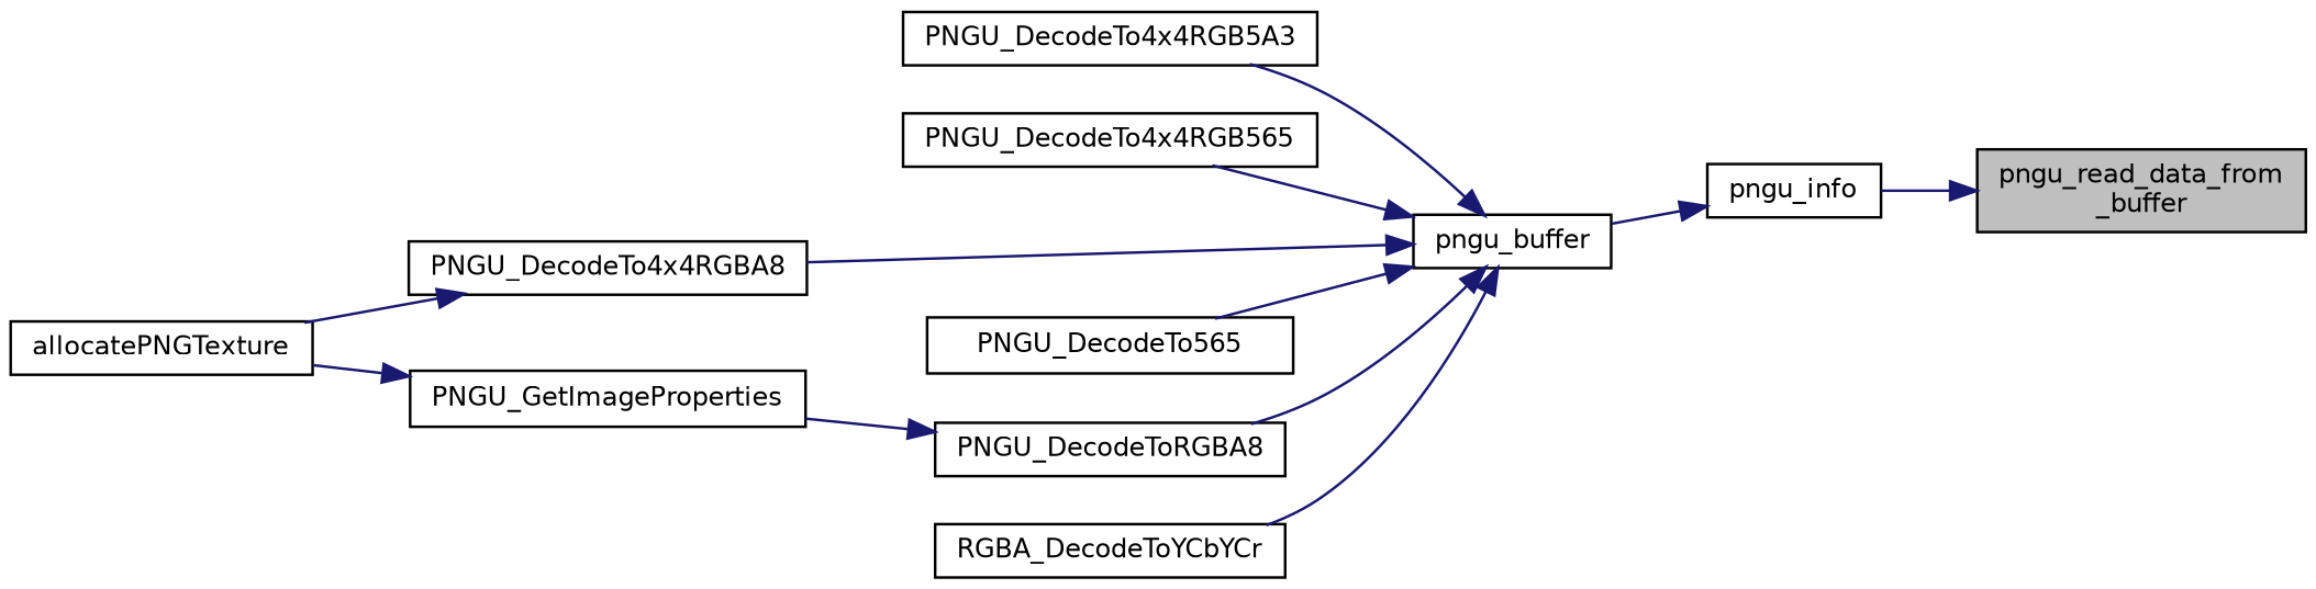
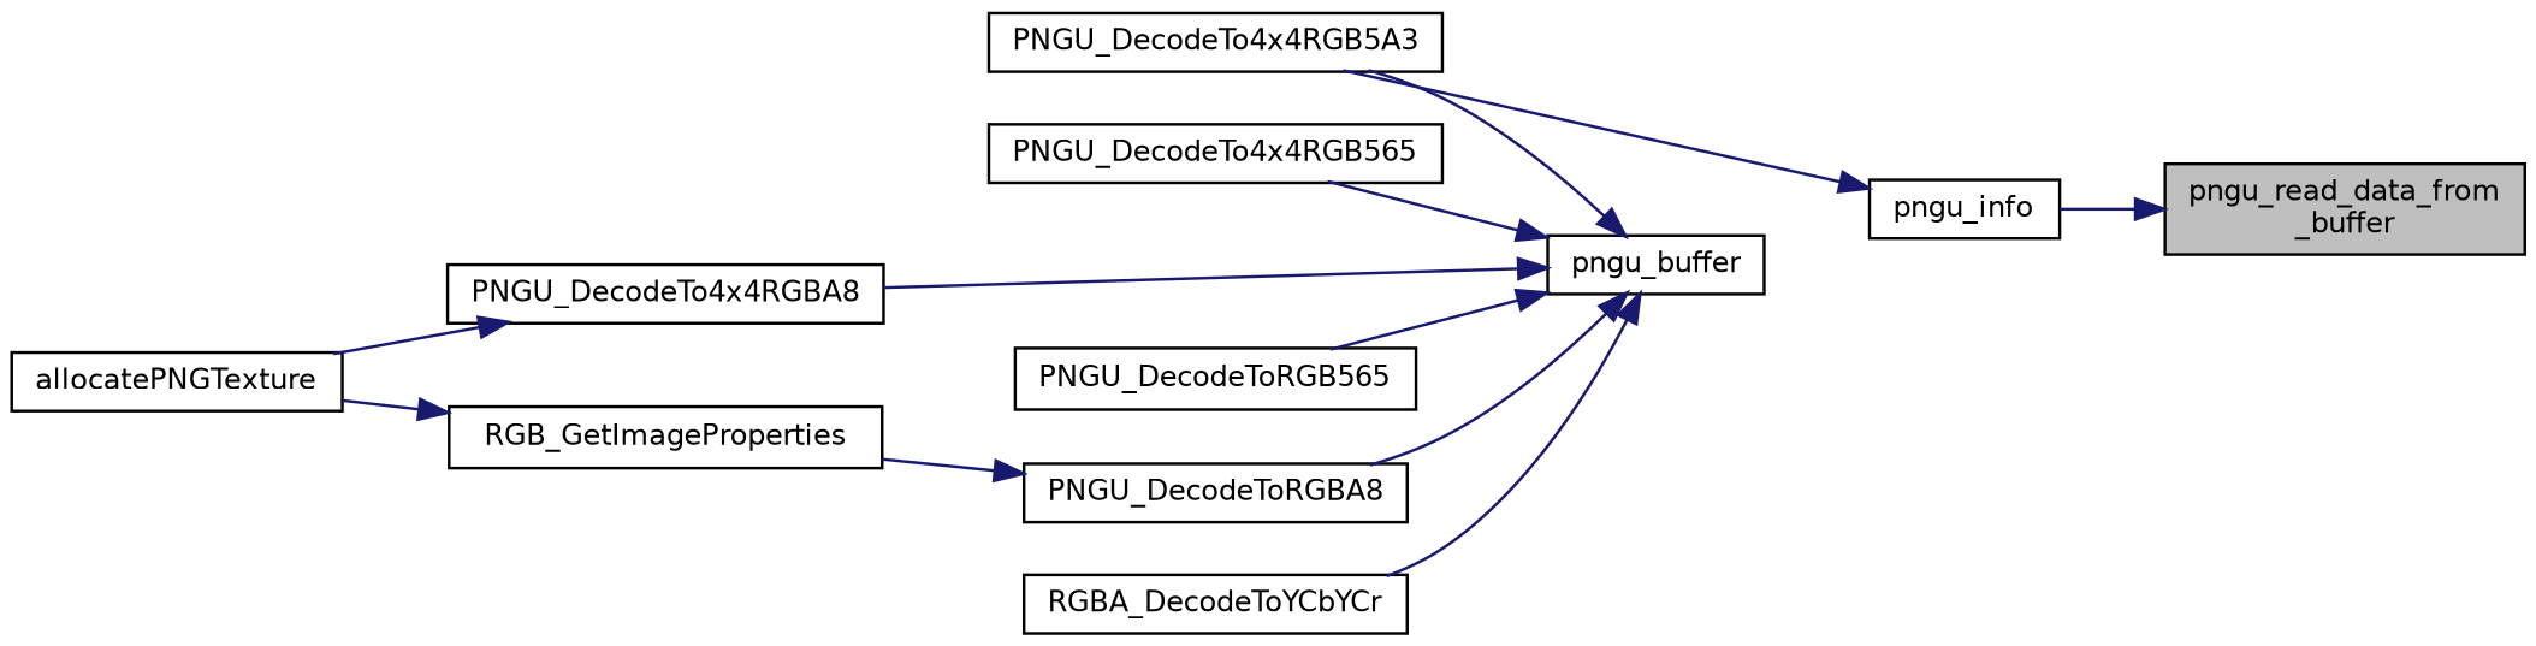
  digraph {
    rankdir=RL
    node [color=black fillcolor=white fontname=Helvetica fontsize=10 shape=record style=filled]
    edge [color=midnightblue dir=back fontname=Helvetica fontsize=10 labelfontname=Helvetica labelfontsize=10 style=solid]
    n1 [fillcolor=grey75 fontcolor=black height=0.2 label="pngu_read_data_from\l_buffer" width=0.4]
    n2 [height=0.2 label=pngu_info width=0.4]
    n3 [height=0.2 label=pngu_buffer width=0.4]
    n4 [height=0.2 label=PNGU_DecodeTo4x4RGB565 width=0.4]
    n5 [height=0.2 label=PNGU_DecodeTo4x4RGB5A3 width=0.4]
    n6 [height=0.2 label=PNGU_DecodeTo4x4RGBA8 width=0.4]
-   n7 [height=0.2 label=PNGU_DecodeTo565 width=0.4]
+   n7 [height=0.2 label=PNGU_DecodeToRGB565 width=0.4]
    n8 [height=0.2 label=PNGU_DecodeToRGBA8 width=0.4]
    n9 [height=0.2 label=RGBA_DecodeToYCbYCr width=0.4]
-   n10 [height=0.2 label=PNGU_GetImageProperties width=0.4]
+   n10 [height=0.2 label=RGB_GetImageProperties width=0.4]
    n11 [height=0.2 label=allocatePNGTexture width=0.4]
    n1 -> n2
-   n2 -> n3
+   n2 -> n5
    n3 -> n4
    n3 -> n5
    n3 -> n6
    n3 -> n7
    n3 -> n8
    n3 -> n9
    n6 -> n11
    n8 -> n10
    n10 -> n11
  }
